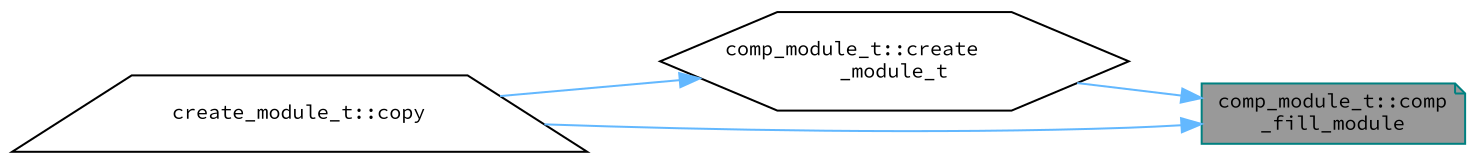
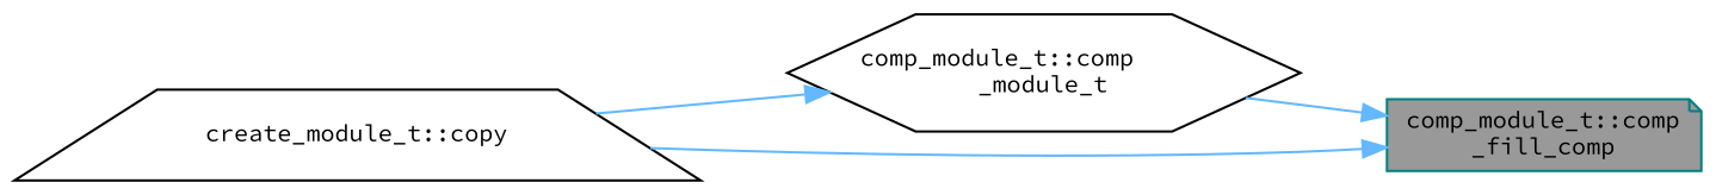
  digraph {
    fontname="Source Code Pro"
    rankdir=RL
    node [color=black fillcolor=white fontname="Source Code Pro" fontsize=10 style=filled]
    edge [color=steelblue1 dir=back fontname="Source Code Pro" fontsize=10 labelfontname=Helvetica labelfontsize=10 style=solid]
-   n1 [color=teal fillcolor=grey60 fontcolor=black height=0.2 label="comp_module_t::comp\l_fill_module" shape=note width=0.4]
-   n2 [height=0.2 label="comp_module_t::create\l_module_t" shape=hexagon width=0.4]
+   n1 [color=teal fillcolor=grey60 fontcolor=black height=0.2 label="comp_module_t::comp\l_fill_comp" shape=note width=0.4]
+   n2 [height=0.2 label="comp_module_t::comp\l_module_t" shape=hexagon width=0.4]
    n3 [height=0.2 label="create_module_t::copy" shape=trapezium width=0.4]
    n1 -> n2
    n1 -> n3
    n2 -> n3
  }
